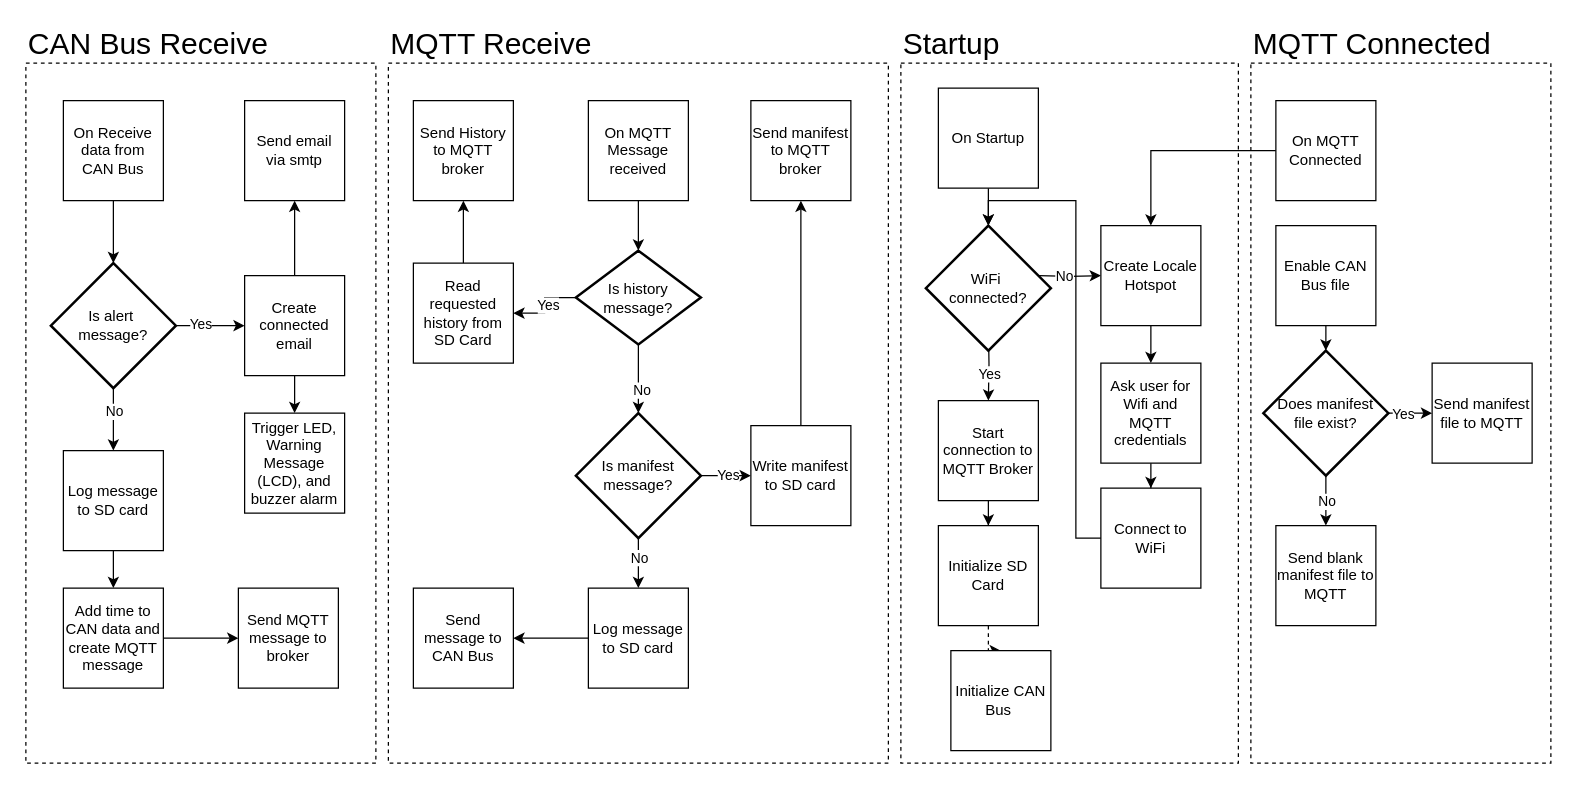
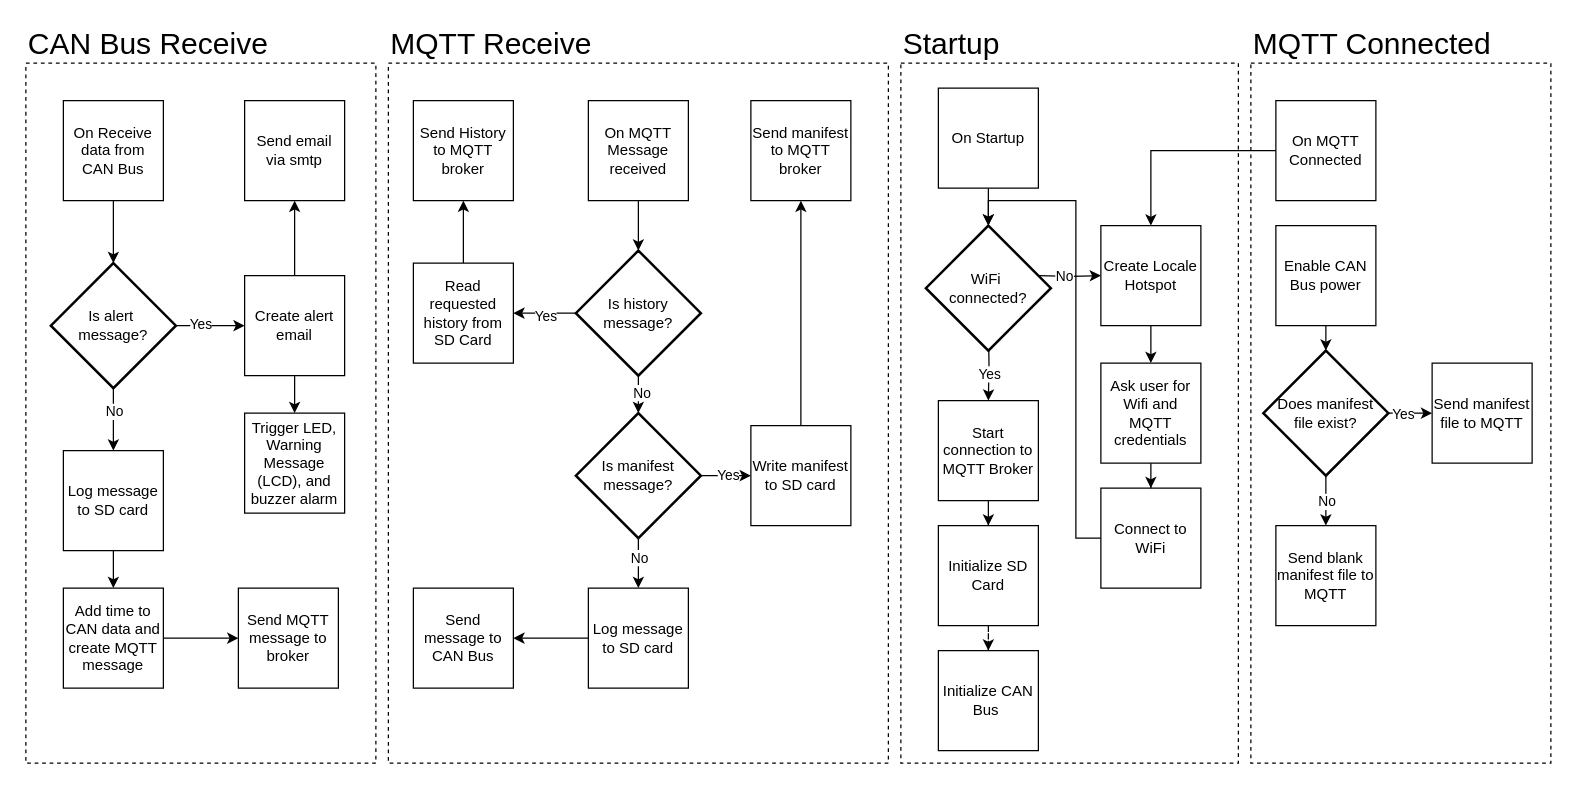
  <mxCell id="0" />
  <mxCell id="1" parent="0" />
  <mxCell id="2" value="" style="rounded=0;whiteSpace=wrap;html=1;fillColor=none;dashed=1;" parent="1" vertex="1"><mxGeometry x="720" y="50" width="270" height="560" as="geometry" /></mxCell>
  <mxCell id="3" value="" style="rounded=0;whiteSpace=wrap;html=1;fillColor=none;dashed=1;" parent="1" vertex="1"><mxGeometry x="20" y="50" width="280" height="560" as="geometry" /></mxCell>
  <mxCell id="4" value="On Receive data from CAN Bus" style="whiteSpace=wrap;html=1;aspect=fixed;" parent="1" vertex="1"><mxGeometry x="50" y="80" width="80" height="80" as="geometry" /></mxCell>
  <mxCell id="5" style="edgeStyle=orthogonalEdgeStyle;rounded=0;orthogonalLoop=1;jettySize=auto;html=1;" parent="1" source="7" target="8" edge="1"><mxGeometry relative="1" as="geometry" /></mxCell>
  <mxCell id="6" style="edgeStyle=orthogonalEdgeStyle;rounded=0;orthogonalLoop=1;jettySize=auto;html=1;" parent="1" source="7" target="52" edge="1"><mxGeometry relative="1" as="geometry" /></mxCell>
- <mxCell id="7" value="Create connected email" style="whiteSpace=wrap;html=1;aspect=fixed;" parent="1" vertex="1"><mxGeometry x="195" y="220" width="80" height="80" as="geometry" /></mxCell>
+ <mxCell id="7" value="Create alert email" style="whiteSpace=wrap;html=1;aspect=fixed;" parent="1" vertex="1"><mxGeometry x="195" y="220" width="80" height="80" as="geometry" /></mxCell>
  <mxCell id="8" value="Send email via smtp" style="whiteSpace=wrap;html=1;aspect=fixed;" parent="1" vertex="1"><mxGeometry x="195" y="80" width="80" height="80" as="geometry" /></mxCell>
  <mxCell id="9" style="edgeStyle=orthogonalEdgeStyle;rounded=0;orthogonalLoop=1;jettySize=auto;html=1;" parent="1" source="10" target="11" edge="1"><mxGeometry relative="1" as="geometry" /></mxCell>
  <mxCell id="10" value="Add time to CAN data and create MQTT message" style="whiteSpace=wrap;html=1;aspect=fixed;" parent="1" vertex="1"><mxGeometry x="50" y="470" width="80" height="80" as="geometry" /></mxCell>
  <mxCell id="11" value="Send MQTT message to broker" style="whiteSpace=wrap;html=1;aspect=fixed;" parent="1" vertex="1"><mxGeometry x="190" y="470" width="80" height="80" as="geometry" /></mxCell>
  <mxCell id="12" style="edgeStyle=orthogonalEdgeStyle;rounded=0;orthogonalLoop=1;jettySize=auto;html=1;" parent="1" source="13" target="22" edge="1"><mxGeometry relative="1" as="geometry" /></mxCell>
  <mxCell id="13" value="On MQTT Message received" style="whiteSpace=wrap;html=1;aspect=fixed;" parent="1" vertex="1"><mxGeometry x="470" y="80" width="80" height="80" as="geometry" /></mxCell>
  <mxCell id="14" style="edgeStyle=orthogonalEdgeStyle;rounded=0;orthogonalLoop=1;jettySize=auto;html=1;entryX=0;entryY=0.5;entryDx=0;entryDy=0;" parent="1" source="18" target="7" edge="1"><mxGeometry relative="1" as="geometry" /></mxCell>
  <mxCell id="15" value="Yes" style="edgeLabel;html=1;align=center;verticalAlign=middle;resizable=0;points=[];" parent="14" vertex="1" connectable="0"><mxGeometry x="-0.306" y="2" relative="1" as="geometry"><mxPoint as="offset" /></mxGeometry></mxCell>
  <mxCell id="16" style="edgeStyle=orthogonalEdgeStyle;rounded=0;orthogonalLoop=1;jettySize=auto;html=1;entryX=0.5;entryY=0;entryDx=0;entryDy=0;" parent="1" source="18" target="40" edge="1"><mxGeometry relative="1" as="geometry" /></mxCell>
  <mxCell id="17" value="No" style="edgeLabel;html=1;align=center;verticalAlign=middle;resizable=0;points=[];" parent="16" vertex="1" connectable="0"><mxGeometry x="-0.276" relative="1" as="geometry"><mxPoint as="offset" /></mxGeometry></mxCell>
  <mxCell id="18" value="Is alert&amp;nbsp;&lt;div&gt;message?&lt;/div&gt;" style="strokeWidth=2;html=1;shape=mxgraph.flowchart.decision;whiteSpace=wrap;" parent="1" vertex="1"><mxGeometry x="40" y="210" width="100" height="100" as="geometry" /></mxCell>
  <mxCell id="19" style="edgeStyle=orthogonalEdgeStyle;rounded=0;orthogonalLoop=1;jettySize=auto;html=1;entryX=0.5;entryY=0;entryDx=0;entryDy=0;entryPerimeter=0;" parent="1" source="4" target="18" edge="1"><mxGeometry relative="1" as="geometry" /></mxCell>
  <mxCell id="20" style="edgeStyle=orthogonalEdgeStyle;rounded=0;orthogonalLoop=1;jettySize=auto;html=1;entryX=1;entryY=0.5;entryDx=0;entryDy=0;" parent="1" source="22" target="24" edge="1"><mxGeometry relative="1" as="geometry" /></mxCell>
  <mxCell id="21" value="Yes" style="edgeLabel;html=1;align=center;verticalAlign=middle;resizable=0;points=[];" parent="20" vertex="1" connectable="0"><mxGeometry y="2" relative="1" as="geometry"><mxPoint as="offset" /></mxGeometry></mxCell>
- <mxCell id="22" value="Is history&lt;div&gt;message?&lt;/div&gt;" style="strokeWidth=2;html=1;shape=mxgraph.flowchart.decision;whiteSpace=wrap;" parent="1" vertex="1"><mxGeometry x="460" y="200" width="100" height="75" as="geometry" /></mxCell>
+ <mxCell id="22" value="Is history&lt;div&gt;message?&lt;/div&gt;" style="strokeWidth=2;html=1;shape=mxgraph.flowchart.decision;whiteSpace=wrap;" parent="1" vertex="1"><mxGeometry x="460" y="200" width="100" height="100" as="geometry" /></mxCell>
  <mxCell id="23" style="edgeStyle=orthogonalEdgeStyle;rounded=0;orthogonalLoop=1;jettySize=auto;html=1;" parent="1" source="24" target="25" edge="1"><mxGeometry relative="1" as="geometry" /></mxCell>
  <mxCell id="24" value="Read requested history from SD Card" style="whiteSpace=wrap;html=1;aspect=fixed;" parent="1" vertex="1"><mxGeometry x="330" y="210" width="80" height="80" as="geometry" /></mxCell>
  <mxCell id="25" value="Send History to MQTT broker" style="whiteSpace=wrap;html=1;aspect=fixed;" parent="1" vertex="1"><mxGeometry x="330" y="80" width="80" height="80" as="geometry" /></mxCell>
  <mxCell id="26" style="edgeStyle=orthogonalEdgeStyle;rounded=0;orthogonalLoop=1;jettySize=auto;html=1;entryX=0;entryY=0.5;entryDx=0;entryDy=0;" parent="1" source="28" target="32" edge="1"><mxGeometry relative="1" as="geometry" /></mxCell>
  <mxCell id="27" value="Yes" style="edgeLabel;html=1;align=center;verticalAlign=middle;resizable=0;points=[];" parent="26" vertex="1" connectable="0"><mxGeometry x="0.042" y="1" relative="1" as="geometry"><mxPoint as="offset" /></mxGeometry></mxCell>
  <mxCell id="28" value="Is manifest&lt;div&gt;message?&lt;/div&gt;" style="strokeWidth=2;html=1;shape=mxgraph.flowchart.decision;whiteSpace=wrap;" parent="1" vertex="1"><mxGeometry x="460" y="330" width="100" height="100" as="geometry" /></mxCell>
  <mxCell id="29" style="edgeStyle=orthogonalEdgeStyle;rounded=0;orthogonalLoop=1;jettySize=auto;html=1;entryX=0.5;entryY=0;entryDx=0;entryDy=0;entryPerimeter=0;" parent="1" source="22" target="28" edge="1"><mxGeometry relative="1" as="geometry" /></mxCell>
  <mxCell id="30" value="No" style="edgeLabel;html=1;align=center;verticalAlign=middle;resizable=0;points=[];" parent="29" vertex="1" connectable="0"><mxGeometry x="0.307" y="2" relative="1" as="geometry"><mxPoint as="offset" /></mxGeometry></mxCell>
  <mxCell id="31" style="edgeStyle=orthogonalEdgeStyle;rounded=0;orthogonalLoop=1;jettySize=auto;html=1;entryX=0.5;entryY=1;entryDx=0;entryDy=0;" parent="1" source="32" target="33" edge="1"><mxGeometry relative="1" as="geometry" /></mxCell>
  <mxCell id="32" value="Write manifest to SD card" style="whiteSpace=wrap;html=1;aspect=fixed;" parent="1" vertex="1"><mxGeometry x="600" y="340" width="80" height="80" as="geometry" /></mxCell>
  <mxCell id="33" value="Send manifest to MQTT broker" style="whiteSpace=wrap;html=1;aspect=fixed;" parent="1" vertex="1"><mxGeometry x="600" y="80" width="80" height="80" as="geometry" /></mxCell>
  <mxCell id="34" style="edgeStyle=orthogonalEdgeStyle;rounded=0;orthogonalLoop=1;jettySize=auto;html=1;exitX=0.5;exitY=1;exitDx=0;exitDy=0;exitPerimeter=0;" parent="1" source="28" edge="1"><mxGeometry relative="1" as="geometry"><mxPoint x="510" y="470" as="targetPoint" /></mxGeometry></mxCell>
  <mxCell id="35" value="No" style="edgeLabel;html=1;align=center;verticalAlign=middle;resizable=0;points=[];" parent="34" vertex="1" connectable="0"><mxGeometry x="-0.265" relative="1" as="geometry"><mxPoint as="offset" /></mxGeometry></mxCell>
  <mxCell id="36" style="edgeStyle=orthogonalEdgeStyle;rounded=0;orthogonalLoop=1;jettySize=auto;html=1;" parent="1" source="37" target="38" edge="1"><mxGeometry relative="1" as="geometry" /></mxCell>
  <mxCell id="37" value="Log message to SD card" style="whiteSpace=wrap;html=1;aspect=fixed;" parent="1" vertex="1"><mxGeometry x="470" y="470" width="80" height="80" as="geometry" /></mxCell>
  <mxCell id="38" value="Send message to CAN Bus" style="whiteSpace=wrap;html=1;aspect=fixed;" parent="1" vertex="1"><mxGeometry x="330" y="470" width="80" height="80" as="geometry" /></mxCell>
  <mxCell id="39" style="edgeStyle=orthogonalEdgeStyle;rounded=0;orthogonalLoop=1;jettySize=auto;html=1;entryX=0.5;entryY=0;entryDx=0;entryDy=0;" parent="1" source="40" target="10" edge="1"><mxGeometry relative="1" as="geometry" /></mxCell>
  <mxCell id="40" value="Log message to SD card" style="whiteSpace=wrap;html=1;aspect=fixed;" parent="1" vertex="1"><mxGeometry x="50" y="360" width="80" height="80" as="geometry" /></mxCell>
  <mxCell id="41" style="edgeStyle=orthogonalEdgeStyle;rounded=0;orthogonalLoop=1;jettySize=auto;html=1;entryX=0.5;entryY=0;entryDx=0;entryDy=0;" parent="1" source="42" edge="1"><mxGeometry relative="1" as="geometry"><mxPoint x="790" y="180" as="targetPoint" /></mxGeometry></mxCell>
  <mxCell id="42" value="On Startup" style="whiteSpace=wrap;html=1;aspect=fixed;" parent="1" vertex="1"><mxGeometry x="750" y="70" width="80" height="80" as="geometry" /></mxCell>
  <mxCell id="43" style="edgeStyle=orthogonalEdgeStyle;rounded=0;orthogonalLoop=1;jettySize=auto;html=1;entryX=0.5;entryY=0;entryDx=0;entryDy=0;" parent="1" target="51" edge="1"><mxGeometry relative="1" as="geometry"><mxPoint x="790.029" y="260" as="sourcePoint" /></mxGeometry></mxCell>
  <mxCell id="44" value="Yes" style="edgeLabel;html=1;align=center;verticalAlign=middle;resizable=0;points=[];" parent="43" vertex="1" connectable="0"><mxGeometry x="0.687" relative="1" as="geometry"><mxPoint y="-12" as="offset" /></mxGeometry></mxCell>
  <mxCell id="45" style="edgeStyle=orthogonalEdgeStyle;rounded=0;orthogonalLoop=1;jettySize=auto;html=1;exitX=1;exitY=0.5;exitDx=0;exitDy=0;entryX=0;entryY=0.5;entryDx=0;entryDy=0;" parent="1" target="71" edge="1"><mxGeometry relative="1" as="geometry"><mxPoint x="830" y="220" as="sourcePoint" /></mxGeometry></mxCell>
  <mxCell id="46" value="No" style="edgeLabel;html=1;align=center;verticalAlign=middle;resizable=0;points=[];" parent="45" vertex="1" connectable="0"><mxGeometry x="-0.053" y="1" relative="1" as="geometry"><mxPoint x="-4" y="1" as="offset" /></mxGeometry></mxCell>
  <mxCell id="47" style="edgeStyle=orthogonalEdgeStyle;rounded=0;orthogonalLoop=1;jettySize=auto;html=1;entryX=0.5;entryY=0;entryDx=0;entryDy=0;dashed=1;" parent="1" source="48" target="49" edge="1"><mxGeometry relative="1" as="geometry" /></mxCell>
  <mxCell id="48" value="Initialize SD Card" style="whiteSpace=wrap;html=1;aspect=fixed;" parent="1" vertex="1"><mxGeometry x="750" y="420" width="80" height="80" as="geometry" /></mxCell>
- <mxCell id="49" value="Initialize CAN Bus&amp;nbsp;" style="whiteSpace=wrap;html=1;aspect=fixed;" parent="1" vertex="1"><mxGeometry x="760" y="520" width="80" height="80" as="geometry" /></mxCell>
+ <mxCell id="49" value="Initialize CAN Bus&amp;nbsp;" style="whiteSpace=wrap;html=1;aspect=fixed;" parent="1" vertex="1"><mxGeometry x="750" y="520" width="80" height="80" as="geometry" /></mxCell>
  <mxCell id="50" style="edgeStyle=orthogonalEdgeStyle;rounded=0;orthogonalLoop=1;jettySize=auto;html=1;" parent="1" source="51" target="48" edge="1"><mxGeometry relative="1" as="geometry" /></mxCell>
  <mxCell id="51" value="Start connection to MQTT Broker" style="whiteSpace=wrap;html=1;aspect=fixed;" parent="1" vertex="1"><mxGeometry x="750" y="320" width="80" height="80" as="geometry" /></mxCell>
  <mxCell id="52" value="Trigger LED, Warning Message (LCD), and buzzer alarm" style="whiteSpace=wrap;html=1;aspect=fixed;" parent="1" vertex="1"><mxGeometry x="195" y="330" width="80" height="80" as="geometry" /></mxCell>
  <mxCell id="53" style="edgeStyle=orthogonalEdgeStyle;rounded=0;orthogonalLoop=1;jettySize=auto;html=1;" parent="1" source="54" target="71" edge="1"><mxGeometry relative="1" as="geometry" /></mxCell>
  <mxCell id="54" value="On MQTT Connected" style="whiteSpace=wrap;html=1;aspect=fixed;" parent="1" vertex="1"><mxGeometry x="1020" y="80" width="80" height="80" as="geometry" /></mxCell>
  <mxCell id="55" style="edgeStyle=orthogonalEdgeStyle;rounded=0;orthogonalLoop=1;jettySize=auto;html=1;" parent="1" source="56" edge="1"><mxGeometry relative="1" as="geometry"><mxPoint x="1060" y="280" as="targetPoint" /></mxGeometry></mxCell>
- <mxCell id="56" value="Enable CAN Bus file" style="whiteSpace=wrap;html=1;aspect=fixed;" parent="1" vertex="1"><mxGeometry x="1020" y="180" width="80" height="80" as="geometry" /></mxCell>
+ <mxCell id="56" value="Enable CAN Bus power" style="whiteSpace=wrap;html=1;aspect=fixed;" parent="1" vertex="1"><mxGeometry x="1020" y="180" width="80" height="80" as="geometry" /></mxCell>
  <mxCell id="57" style="edgeStyle=orthogonalEdgeStyle;rounded=0;orthogonalLoop=1;jettySize=auto;html=1;entryX=0;entryY=0.5;entryDx=0;entryDy=0;" parent="1" source="61" target="63" edge="1"><mxGeometry relative="1" as="geometry" /></mxCell>
  <mxCell id="58" value="Yes" style="edgeLabel;html=1;align=center;verticalAlign=middle;resizable=0;points=[];" parent="57" vertex="1" connectable="0"><mxGeometry x="-0.524" relative="1" as="geometry"><mxPoint as="offset" /></mxGeometry></mxCell>
  <mxCell id="59" style="edgeStyle=orthogonalEdgeStyle;rounded=0;orthogonalLoop=1;jettySize=auto;html=1;" parent="1" source="61" target="62" edge="1"><mxGeometry relative="1" as="geometry" /></mxCell>
  <mxCell id="60" value="No" style="edgeLabel;html=1;align=center;verticalAlign=middle;resizable=0;points=[];" parent="59" vertex="1" connectable="0"><mxGeometry x="0.269" y="-3" relative="1" as="geometry"><mxPoint x="3" y="-5" as="offset" /></mxGeometry></mxCell>
  <mxCell id="61" value="Does manifest&lt;div&gt;file exist?&lt;/div&gt;" style="strokeWidth=2;html=1;shape=mxgraph.flowchart.decision;whiteSpace=wrap;" parent="1" vertex="1"><mxGeometry x="1010" y="280" width="100" height="100" as="geometry" /></mxCell>
  <mxCell id="62" value="Send blank manifest file to MQTT" style="whiteSpace=wrap;html=1;aspect=fixed;" parent="1" vertex="1"><mxGeometry x="1020" y="420" width="80" height="80" as="geometry" /></mxCell>
  <mxCell id="63" value="Send manifest file to MQTT" style="whiteSpace=wrap;html=1;aspect=fixed;" parent="1" vertex="1"><mxGeometry x="1145" y="290" width="80" height="80" as="geometry" /></mxCell>
  <mxCell id="64" value="" style="rounded=0;whiteSpace=wrap;html=1;fillColor=none;dashed=1;" parent="1" vertex="1"><mxGeometry x="310" y="50" width="400" height="560" as="geometry" /></mxCell>
  <mxCell id="65" value="" style="rounded=0;whiteSpace=wrap;html=1;fillColor=none;dashed=1;" parent="1" vertex="1"><mxGeometry x="1000" y="50" width="240" height="560" as="geometry" /></mxCell>
  <mxCell id="66" value="CAN Bus Receive" style="text;html=1;align=left;verticalAlign=middle;whiteSpace=wrap;rounded=0;fontSize=24;" parent="1" vertex="1"><mxGeometry x="20" y="20" width="280" height="30" as="geometry" /></mxCell>
  <mxCell id="67" value="MQTT Receive" style="text;html=1;align=left;verticalAlign=middle;whiteSpace=wrap;rounded=0;fontSize=24;" parent="1" vertex="1"><mxGeometry x="310" y="20" width="280" height="30" as="geometry" /></mxCell>
  <mxCell id="68" value="Startup" style="text;html=1;align=left;verticalAlign=middle;whiteSpace=wrap;rounded=0;fontSize=24;" parent="1" vertex="1"><mxGeometry x="720" y="20" width="150" height="30" as="geometry" /></mxCell>
  <mxCell id="69" value="MQTT Connected" style="text;html=1;align=left;verticalAlign=middle;whiteSpace=wrap;rounded=0;fontSize=24;" parent="1" vertex="1"><mxGeometry x="1000" y="20" width="230" height="30" as="geometry" /></mxCell>
  <mxCell id="70" style="edgeStyle=orthogonalEdgeStyle;rounded=0;orthogonalLoop=1;jettySize=auto;html=1;entryX=0.5;entryY=0;entryDx=0;entryDy=0;" parent="1" source="71" target="74" edge="1"><mxGeometry relative="1" as="geometry" /></mxCell>
  <mxCell id="71" value="Create Locale Hotspot" style="whiteSpace=wrap;html=1;aspect=fixed;" parent="1" vertex="1"><mxGeometry x="880" y="180" width="80" height="80" as="geometry" /></mxCell>
  <mxCell id="72" value="Connect to&lt;div&gt;WiFi&lt;/div&gt;" style="whiteSpace=wrap;html=1;aspect=fixed;" parent="1" vertex="1"><mxGeometry x="880" y="390" width="80" height="80" as="geometry" /></mxCell>
  <mxCell id="73" style="edgeStyle=orthogonalEdgeStyle;rounded=0;orthogonalLoop=1;jettySize=auto;html=1;" parent="1" source="74" target="72" edge="1"><mxGeometry relative="1" as="geometry" /></mxCell>
  <mxCell id="74" value="Ask user for Wifi and MQTT credentials" style="whiteSpace=wrap;html=1;aspect=fixed;" parent="1" vertex="1"><mxGeometry x="880" y="290" width="80" height="80" as="geometry" /></mxCell>
  <mxCell id="75" value="WiFi&amp;nbsp;&lt;div&gt;connected?&lt;/div&gt;" style="strokeWidth=2;html=1;shape=mxgraph.flowchart.decision;whiteSpace=wrap;" vertex="1" parent="1"><mxGeometry x="740" y="180" width="100" height="100" as="geometry" /></mxCell>
  <mxCell id="76" style="edgeStyle=orthogonalEdgeStyle;rounded=0;orthogonalLoop=1;jettySize=auto;html=1;entryX=0.5;entryY=0;entryDx=0;entryDy=0;entryPerimeter=0;" edge="1" parent="1" source="72" target="75"><mxGeometry relative="1" as="geometry" /></mxCell>
